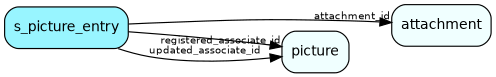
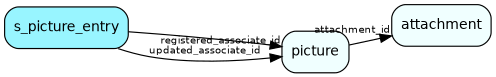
  digraph {
    rankdir=LR
    node [fillcolor=azure1 fontname=Helvetica fontsize=12 shape=box style="rounded, filled"]
    edge [fontname=Helvetica fontsize=9]
    s_picture_entry [fillcolor=cadetblue1]
    attachment
    n3 [label=picture]
-   s_picture_entry -> attachment [headlabel=attachment_id]
+   n3 -> attachment [headlabel=attachment_id]
    s_picture_entry -> n3 [headlabel=registered_associate_id]
    s_picture_entry -> n3 [label=updated_associate_id]
  }
